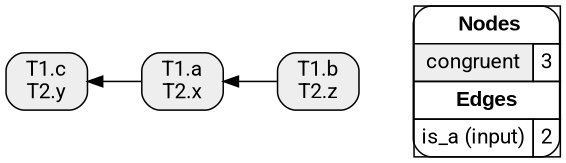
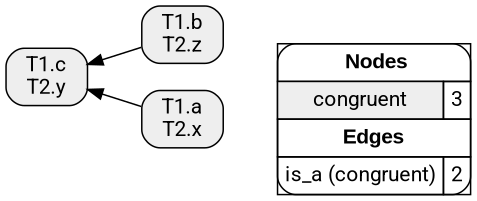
  digraph {
    fontname=Roboto
    rankdir=RL
    node [fillcolor="#EEEEEE" fontname=Roboto shape=box style="filled,rounded"]
    edge [arrowhead=normal color="#000000" constraint=true fontname=Roboto penwidth=1 style=solid]
-   n1 [fillcolor=white label=<   <TABLE BORDER="0" CELLBORDER="1" CELLSPACING="0" CELLPADDING="4">  <TR> <TD COLSPAN="2"><font face="Arial Black"> Nodes</font></TD> </TR>  <TR>   <TD bgcolor="#EEEEEE" fontname="helvetica">congruent</TD>   <TD>3</TD>   </TR>  <TR> <TD COLSPAN="2"><font face = "Arial Black"> Edges </font></TD> </TR>  <TR>   <TD><font color ="#000000">is_a (input)</font></TD><TD>2</TD> </TR> </TABLE>   > margin=0]
+   n1 [fillcolor=white label=<   <TABLE BORDER="0" CELLBORDER="1" CELLSPACING="0" CELLPADDING="4">  <TR> <TD COLSPAN="2"><font face="Arial Black"> Nodes</font></TD> </TR>  <TR>   <TD bgcolor="#EEEEEE" fontname="helvetica">congruent</TD>   <TD>3</TD>   </TR>  <TR> <TD COLSPAN="2"><font face = "Arial Black"> Edges </font></TD> </TR>  <TR>   <TD><font color ="#000000">is_a (congruent)</font></TD><TD>2</TD> </TR> </TABLE>   > margin=0]
    "T1.b\nT2.z"
    "T1.a\nT2.x"
    "T1.c\nT2.y"
    subgraph sub_1 {
      rank=source
      n1
    }
-   "T1.b\nT2.z" -> "T1.a\nT2.x"
+   "T1.b\nT2.z" -> "T1.c\nT2.y"
    "T1.a\nT2.x" -> "T1.c\nT2.y"
  }
